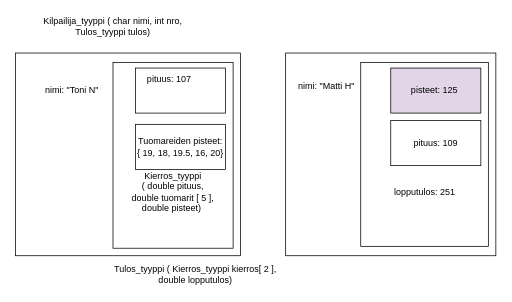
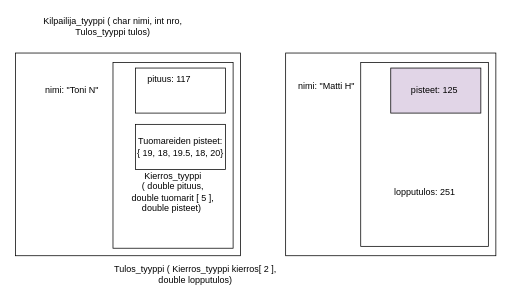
  <mxCell id="0" />
  <mxCell id="1" parent="0" />
  <mxCell id="2" value="" style="rounded=0;whiteSpace=wrap;html=1;" vertex="1" parent="1"><mxGeometry x="20" y="70" width="300" height="270" as="geometry" /></mxCell>
  <mxCell id="3" value="" style="rounded=0;whiteSpace=wrap;html=1;" vertex="1" parent="1"><mxGeometry x="150" y="82.5" width="160" height="247.5" as="geometry" /></mxCell>
  <mxCell id="4" value="" style="rounded=0;whiteSpace=wrap;html=1;" vertex="1" parent="1"><mxGeometry x="380" y="70" width="280" height="270" as="geometry" /></mxCell>
  <mxCell id="5" value="" style="rounded=0;whiteSpace=wrap;html=1;" vertex="1" parent="1"><mxGeometry x="480" y="82.5" width="170" height="245" as="geometry" /></mxCell>
  <mxCell id="6" value="lopputulos: 251" style="text;html=1;strokeColor=none;fillColor=none;align=center;verticalAlign=middle;whiteSpace=wrap;rounded=0;" vertex="1" parent="1"><mxGeometry x="510" y="240" width="111" height="30" as="geometry" /></mxCell>
  <mxCell id="7" value="nimi: &quot;Toni N&quot;" style="text;html=1;strokeColor=none;fillColor=none;align=center;verticalAlign=middle;whiteSpace=wrap;rounded=0;" vertex="1" parent="1"><mxGeometry x="31" y="105" width="129" height="30" as="geometry" /></mxCell>
  <mxCell id="8" value="" style="rounded=0;whiteSpace=wrap;html=1;" vertex="1" parent="1"><mxGeometry x="180" y="90" width="120" height="60" as="geometry" /></mxCell>
  <mxCell id="9" value="" style="rounded=0;whiteSpace=wrap;html=1;" vertex="1" parent="1"><mxGeometry x="180" y="165" width="120" height="60" as="geometry" /></mxCell>
  <mxCell id="10" value="pisteet: 125&amp;nbsp;" style="rounded=0;whiteSpace=wrap;html=1;fillColor=#e1d5e7;" vertex="1" parent="1"><mxGeometry x="520" y="90" width="120" height="60" as="geometry" /></mxCell>
- <mxCell id="11" value="pituus: 109" style="rounded=0;whiteSpace=wrap;html=1;" vertex="1" parent="1"><mxGeometry x="520" y="160" width="120" height="60" as="geometry" /></mxCell>
- <mxCell id="12" value="pituus: 107" style="text;html=1;strokeColor=none;fillColor=none;align=center;verticalAlign=middle;whiteSpace=wrap;rounded=0;" vertex="1" parent="1"><mxGeometry x="180" y="90" width="90" height="30" as="geometry" /></mxCell>
- <mxCell id="13" value="Tuomareiden pisteet: { 19, 18, 19.5, 16, 20}" style="text;html=1;strokeColor=none;fillColor=none;align=center;verticalAlign=middle;whiteSpace=wrap;rounded=0;" vertex="1" parent="1"><mxGeometry x="180" y="180" width="120" height="30" as="geometry" /></mxCell>
+ <mxCell id="12" value="pituus: 117" style="text;html=1;strokeColor=none;fillColor=none;align=center;verticalAlign=middle;whiteSpace=wrap;rounded=0;" vertex="1" parent="1"><mxGeometry x="180" y="90" width="90" height="30" as="geometry" /></mxCell>
+ <mxCell id="13" value="Tuomareiden pisteet: { 19, 18, 19.5, 18, 20}" style="text;html=1;strokeColor=none;fillColor=none;align=center;verticalAlign=middle;whiteSpace=wrap;rounded=0;" vertex="1" parent="1"><mxGeometry x="180" y="180" width="120" height="30" as="geometry" /></mxCell>
  <mxCell id="14" value="nimi: &quot;Matti H&quot;" style="text;html=1;strokeColor=none;fillColor=none;align=center;verticalAlign=middle;whiteSpace=wrap;rounded=0;" vertex="1" parent="1"><mxGeometry x="370" y="100" width="129" height="30" as="geometry" /></mxCell>
  <mxCell id="15" value="Kilpailija_tyyppi ( char nimi, int nro, &lt;br&gt;Tulos_tyyppi tulos)" style="text;html=1;strokeColor=none;fillColor=none;align=center;verticalAlign=middle;whiteSpace=wrap;rounded=0;" vertex="1" parent="1"><mxGeometry x="20" y="20" width="260" height="30" as="geometry" /></mxCell>
  <mxCell id="16" value="Tulos_tyyppi ( Kierros_tyyppi kierros[ 2 ],&lt;br&gt;double lopputulos)" style="text;html=1;strokeColor=none;fillColor=none;align=center;verticalAlign=middle;whiteSpace=wrap;rounded=0;" vertex="1" parent="1"><mxGeometry x="150" y="350" width="220" height="30" as="geometry" /></mxCell>
  <mxCell id="17" value="Kierros_tyyppi &lt;br&gt;( double pituus, &lt;br&gt;double tuomarit [ 5 ], &lt;br&gt;double pisteet)&amp;nbsp;" style="text;html=1;strokeColor=none;fillColor=none;align=center;verticalAlign=middle;whiteSpace=wrap;rounded=0;" vertex="1" parent="1"><mxGeometry x="135" y="240" width="190" height="30" as="geometry" /></mxCell>
